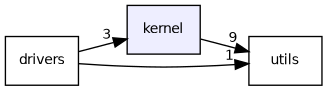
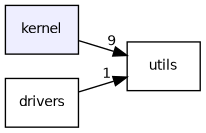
  digraph {
    compound=true
    rankdir=LR
    node [fontname=Helvetica fontsize=10 shape=box]
    edge [labeldistance=1.5 labelfontname=Helvetica labelfontsize=10]
    n1 [fillcolor="#eeeeff" label=kernel pencolor=black style=filled]
    n2 [label=utils]
    n3 [label=drivers]
    n1 -> n2 [headlabel=9]
-   n3 -> n1 [headlabel=3]
    n3 -> n2 [headlabel=1]
  }
